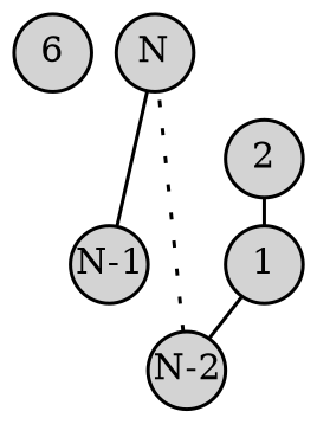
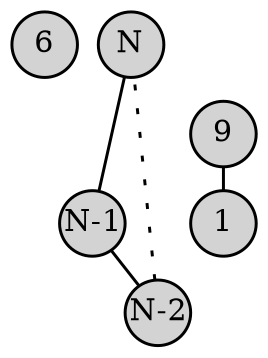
  graph {
    fontsize=12
    nodesep=0.1
    ranksep=0.1
    node [fillcolor=lightgray fixedsize=true fontsize=10 shape=circle style=filled]
    n1 [label=6 width=0.3]
    N [width=0.3]
    "N-1" [width=0.3]
    "N-2" [width=0.3]
-   2 [width=0.3]
+   2 [width=0.3 label=9]
    1 [width=0.3]
    N -- "N-1"
-   1 -- "N-2"
+   "N-1" -- "N-2"
    "N-2" -- N [minlen=3 style=dotted]
    2 -- 1
  }
